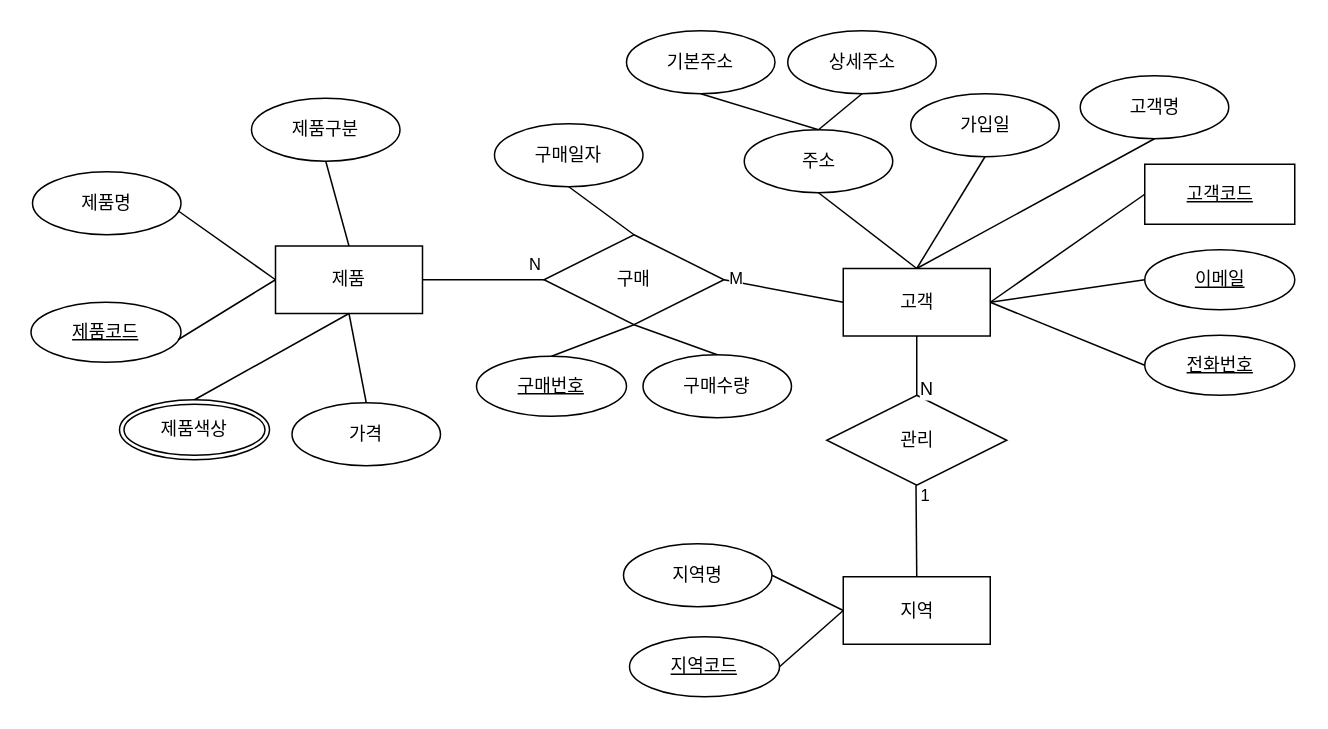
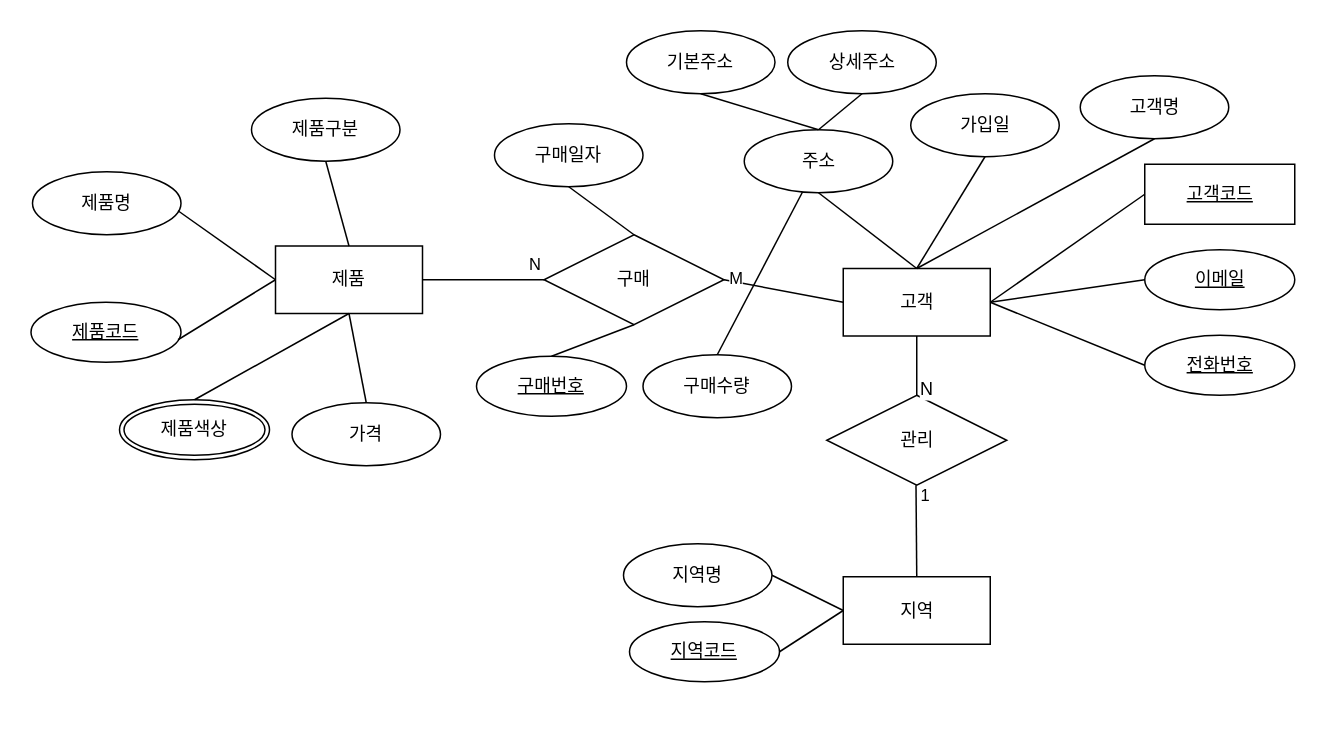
  <mxCell id="0" />
  <mxCell id="1" parent="0" />
  <mxCell id="2" value="고객" style="whiteSpace=wrap;html=1;align=center;" parent="1" vertex="1"><mxGeometry x="561.5" y="178.5" width="98" height="45" as="geometry" /></mxCell>
  <mxCell id="3" value="고객명" style="ellipse;whiteSpace=wrap;html=1;align=center;" parent="1" vertex="1"><mxGeometry x="719.5" y="50" width="99" height="42" as="geometry" /></mxCell>
  <mxCell id="4" value="" style="endArrow=none;html=1;rounded=0;fontSize=12;startSize=8;endSize=8;curved=1;exitX=0.5;exitY=1;exitDx=0;exitDy=0;entryX=0.5;entryY=0;entryDx=0;entryDy=0;" parent="1" source="3" target="2" edge="1"><mxGeometry relative="1" as="geometry"><mxPoint x="767.5" y="96" as="sourcePoint" /><mxPoint x="608" y="164" as="targetPoint" /></mxGeometry></mxCell>
  <mxCell id="5" value="전화번호" style="ellipse;whiteSpace=wrap;html=1;align=center;fontStyle=4;" parent="1" vertex="1"><mxGeometry x="762.5" y="223" width="100" height="40" as="geometry" /></mxCell>
  <mxCell id="6" value="" style="endArrow=none;html=1;rounded=0;fontSize=12;startSize=8;endSize=8;curved=1;exitX=0;exitY=0.5;exitDx=0;exitDy=0;entryX=1;entryY=0.5;entryDx=0;entryDy=0;" parent="1" source="5" target="2" edge="1"><mxGeometry relative="1" as="geometry"><mxPoint x="490.5" y="195" as="sourcePoint" /><mxPoint x="571.5" y="196" as="targetPoint" /></mxGeometry></mxCell>
  <mxCell id="7" value="이메일" style="ellipse;whiteSpace=wrap;html=1;align=center;fontStyle=4;" parent="1" vertex="1"><mxGeometry x="762.5" y="166" width="100" height="40" as="geometry" /></mxCell>
  <mxCell id="8" value="" style="endArrow=none;html=1;rounded=0;fontSize=12;startSize=8;endSize=8;curved=1;exitX=0;exitY=0.5;exitDx=0;exitDy=0;entryX=1;entryY=0.5;entryDx=0;entryDy=0;" parent="1" source="7" target="2" edge="1"><mxGeometry relative="1" as="geometry"><mxPoint x="511.5" y="259" as="sourcePoint" /><mxPoint x="607.5" y="209" as="targetPoint" /></mxGeometry></mxCell>
  <mxCell id="9" value="고객코드" style="whiteSpace=wrap;html=1;align=center;fontStyle=4;rounded=0;" parent="1" vertex="1"><mxGeometry x="762.5" y="109" width="100" height="40" as="geometry" /></mxCell>
  <mxCell id="10" value="" style="endArrow=none;html=1;rounded=0;fontSize=12;startSize=8;endSize=8;curved=1;entryX=1;entryY=0.5;entryDx=0;entryDy=0;exitX=0;exitY=0.5;exitDx=0;exitDy=0;" parent="1" source="9" target="2" edge="1"><mxGeometry relative="1" as="geometry"><mxPoint x="767.5" y="145" as="sourcePoint" /><mxPoint x="620.5" y="219" as="targetPoint" /></mxGeometry></mxCell>
  <mxCell id="11" value="주소" style="ellipse;whiteSpace=wrap;html=1;align=center;" parent="1" vertex="1"><mxGeometry x="495.5" y="86" width="99" height="42" as="geometry" /></mxCell>
  <mxCell id="12" value="기본주소" style="ellipse;whiteSpace=wrap;html=1;align=center;" parent="1" vertex="1"><mxGeometry x="417" y="20" width="99" height="42" as="geometry" /></mxCell>
  <mxCell id="13" value="상세주소" style="ellipse;whiteSpace=wrap;html=1;align=center;" parent="1" vertex="1"><mxGeometry x="524.5" y="20" width="99" height="42" as="geometry" /></mxCell>
  <mxCell id="14" value="" style="endArrow=none;html=1;rounded=0;fontSize=12;startSize=8;endSize=8;curved=1;exitX=0.5;exitY=1;exitDx=0;exitDy=0;entryX=0.5;entryY=0;entryDx=0;entryDy=0;" parent="1" source="12" target="11" edge="1"><mxGeometry relative="1" as="geometry"><mxPoint x="459" y="67" as="sourcePoint" /><mxPoint x="538" y="49" as="targetPoint" /></mxGeometry></mxCell>
  <mxCell id="15" value="" style="endArrow=none;html=1;rounded=0;fontSize=12;startSize=8;endSize=8;curved=1;exitX=0.5;exitY=1;exitDx=0;exitDy=0;entryX=0.5;entryY=0;entryDx=0;entryDy=0;" parent="1" source="13" target="11" edge="1"><mxGeometry relative="1" as="geometry"><mxPoint x="505.5" y="36" as="sourcePoint" /><mxPoint x="556.5" y="64" as="targetPoint" /></mxGeometry></mxCell>
  <mxCell id="16" value="" style="endArrow=none;html=1;rounded=0;fontSize=12;startSize=8;endSize=8;curved=1;exitX=0.5;exitY=0;exitDx=0;exitDy=0;entryX=0.5;entryY=1;entryDx=0;entryDy=0;" parent="1" source="2" target="11" edge="1"><mxGeometry relative="1" as="geometry"><mxPoint x="591.5" y="112" as="sourcePoint" /><mxPoint x="519.5" y="140" as="targetPoint" /></mxGeometry></mxCell>
  <mxCell id="17" value="가입일" style="ellipse;whiteSpace=wrap;html=1;align=center;" parent="1" vertex="1"><mxGeometry x="606.5" y="62" width="99" height="42" as="geometry" /></mxCell>
  <mxCell id="18" value="" style="endArrow=none;html=1;rounded=0;fontSize=12;startSize=8;endSize=8;curved=1;exitX=0.5;exitY=1;exitDx=0;exitDy=0;entryX=0.5;entryY=0;entryDx=0;entryDy=0;" parent="1" source="17" target="2" edge="1"><mxGeometry relative="1" as="geometry"><mxPoint x="677.5" y="119" as="sourcePoint" /><mxPoint x="648.5" y="143" as="targetPoint" /></mxGeometry></mxCell>
  <mxCell id="19" value="지역" style="whiteSpace=wrap;html=1;align=center;" parent="1" vertex="1"><mxGeometry x="561.5" y="384" width="98" height="45" as="geometry" /></mxCell>
- <mxCell id="20" value="지역코드" style="ellipse;whiteSpace=wrap;html=1;align=center;fontStyle=4;" parent="1" vertex="1"><mxGeometry x="419" y="424" width="100" height="40" as="geometry" /></mxCell>
+ <mxCell id="20" value="지역코드" style="ellipse;whiteSpace=wrap;html=1;align=center;fontStyle=4;" parent="1" vertex="1"><mxGeometry x="419" y="414" width="100" height="40" as="geometry" /></mxCell>
  <mxCell id="21" value="지역명" style="ellipse;whiteSpace=wrap;html=1;align=center;" parent="1" vertex="1"><mxGeometry x="415" y="362" width="99" height="42" as="geometry" /></mxCell>
  <mxCell id="22" value="" style="endArrow=none;html=1;rounded=0;fontSize=12;startSize=8;endSize=8;curved=1;exitX=0;exitY=0.5;exitDx=0;exitDy=0;entryX=1;entryY=0.5;entryDx=0;entryDy=0;" parent="1" source="19" target="21" edge="1"><mxGeometry relative="1" as="geometry"><mxPoint x="546.5" y="389" as="sourcePoint" /><mxPoint x="511.5" y="363" as="targetPoint" /></mxGeometry></mxCell>
  <mxCell id="23" value="" style="endArrow=none;html=1;rounded=0;fontSize=12;startSize=8;endSize=8;curved=1;exitX=0;exitY=0.5;exitDx=0;exitDy=0;entryX=1;entryY=0.5;entryDx=0;entryDy=0;" parent="1" source="19" target="20" edge="1"><mxGeometry relative="1" as="geometry"><mxPoint x="556.5" y="399" as="sourcePoint" /><mxPoint x="533" y="458" as="targetPoint" /></mxGeometry></mxCell>
  <mxCell id="24" value="제품" style="whiteSpace=wrap;html=1;align=center;" parent="1" vertex="1"><mxGeometry x="183" y="163.5" width="98" height="45" as="geometry" /></mxCell>
  <mxCell id="25" value="제품코드" style="ellipse;whiteSpace=wrap;html=1;align=center;fontStyle=4;" parent="1" vertex="1"><mxGeometry x="20" y="201" width="100" height="40" as="geometry" /></mxCell>
  <mxCell id="26" value="제품명" style="ellipse;whiteSpace=wrap;html=1;align=center;" parent="1" vertex="1"><mxGeometry x="21" y="114" width="99" height="42" as="geometry" /></mxCell>
  <mxCell id="27" value="" style="endArrow=none;html=1;rounded=0;fontSize=12;startSize=8;endSize=8;curved=1;exitX=0;exitY=0.5;exitDx=0;exitDy=0;entryX=1;entryY=0.5;entryDx=0;entryDy=0;" parent="1" source="24" edge="1"><mxGeometry relative="1" as="geometry"><mxPoint x="153" y="166" as="sourcePoint" /><mxPoint x="118" y="140" as="targetPoint" /></mxGeometry></mxCell>
  <mxCell id="28" value="" style="endArrow=none;html=1;rounded=0;fontSize=12;startSize=8;endSize=8;curved=1;exitX=0;exitY=0.5;exitDx=0;exitDy=0;entryX=1;entryY=0.5;entryDx=0;entryDy=0;" parent="1" source="24" edge="1"><mxGeometry relative="1" as="geometry"><mxPoint x="163" y="176" as="sourcePoint" /><mxPoint x="118" y="226" as="targetPoint" /></mxGeometry></mxCell>
  <mxCell id="29" value="제품색상" style="ellipse;shape=doubleEllipse;margin=3;whiteSpace=wrap;html=1;align=center;" parent="1" vertex="1"><mxGeometry x="79" y="266" width="100" height="40" as="geometry" /></mxCell>
  <mxCell id="30" value="제품구분" style="ellipse;whiteSpace=wrap;html=1;align=center;" parent="1" vertex="1"><mxGeometry x="167" y="65" width="99" height="42" as="geometry" /></mxCell>
  <mxCell id="31" value="가격" style="ellipse;whiteSpace=wrap;html=1;align=center;" parent="1" vertex="1"><mxGeometry x="194" y="268" width="99" height="42" as="geometry" /></mxCell>
  <mxCell id="32" value="" style="endArrow=none;html=1;rounded=0;fontSize=12;startSize=8;endSize=8;curved=1;exitX=0.5;exitY=0;exitDx=0;exitDy=0;entryX=0.5;entryY=1;entryDx=0;entryDy=0;" parent="1" source="24" target="30" edge="1"><mxGeometry relative="1" as="geometry"><mxPoint x="178" y="194" as="sourcePoint" /><mxPoint x="128" y="150" as="targetPoint" /></mxGeometry></mxCell>
  <mxCell id="33" value="" style="endArrow=none;html=1;rounded=0;fontSize=12;startSize=8;endSize=8;curved=1;exitX=0.5;exitY=1;exitDx=0;exitDy=0;entryX=0.5;entryY=0;entryDx=0;entryDy=0;" parent="1" source="24" target="29" edge="1"><mxGeometry relative="1" as="geometry"><mxPoint x="227" y="171" as="sourcePoint" /><mxPoint x="227" y="132" as="targetPoint" /></mxGeometry></mxCell>
  <mxCell id="34" value="" style="endArrow=none;html=1;rounded=0;fontSize=12;startSize=8;endSize=8;curved=1;exitX=0.5;exitY=1;exitDx=0;exitDy=0;entryX=0.5;entryY=0;entryDx=0;entryDy=0;" parent="1" source="24" target="31" edge="1"><mxGeometry relative="1" as="geometry"><mxPoint x="276" y="194" as="sourcePoint" /><mxPoint x="315" y="149" as="targetPoint" /></mxGeometry></mxCell>
  <mxCell id="35" value="관리" style="shape=rhombus;perimeter=rhombusPerimeter;whiteSpace=wrap;html=1;align=center;" vertex="1" parent="1"><mxGeometry x="550.5" y="263" width="120" height="60" as="geometry" /></mxCell>
  <mxCell id="36" value="N" style="endArrow=none;html=1;rounded=0;fontSize=12;startSize=8;endSize=8;curved=1;exitX=0.5;exitY=0;exitDx=0;exitDy=0;entryX=0.5;entryY=1;entryDx=0;entryDy=0;" edge="1" parent="1" source="35" target="2"><mxGeometry x="-0.78" y="-6" relative="1" as="geometry"><mxPoint x="772.5" y="253" as="sourcePoint" /><mxPoint x="669.5" y="196" as="targetPoint" /><mxPoint as="offset" /></mxGeometry></mxCell>
  <mxCell id="37" value="" style="endArrow=none;html=1;rounded=0;fontSize=12;startSize=8;endSize=8;curved=1;exitX=0.5;exitY=0;exitDx=0;exitDy=0;entryX=0.5;entryY=1;entryDx=0;entryDy=0;" edge="1" parent="1" source="19"><mxGeometry relative="1" as="geometry"><mxPoint x="610" y="377" as="sourcePoint" /><mxPoint x="610" y="323" as="targetPoint" /></mxGeometry></mxCell>
  <mxCell id="38" value="1" style="edgeLabel;html=1;align=center;verticalAlign=middle;resizable=0;points=[];" vertex="1" connectable="0" parent="37"><mxGeometry x="0.18" y="-3" relative="1" as="geometry"><mxPoint x="2" y="-18" as="offset" /></mxGeometry></mxCell>
  <mxCell id="39" value="구매" style="shape=rhombus;perimeter=rhombusPerimeter;whiteSpace=wrap;html=1;align=center;" vertex="1" parent="1"><mxGeometry x="362" y="156" width="120" height="60" as="geometry" /></mxCell>
  <mxCell id="40" value="" style="endArrow=none;html=1;rounded=0;fontSize=12;startSize=8;endSize=8;curved=1;entryX=0;entryY=0.5;entryDx=0;entryDy=0;exitX=1;exitY=0.5;exitDx=0;exitDy=0;" edge="1" parent="1" source="24" target="39"><mxGeometry relative="1" as="geometry"><mxPoint x="291" y="215" as="sourcePoint" /><mxPoint x="332" y="209.5" as="targetPoint" /></mxGeometry></mxCell>
  <mxCell id="41" value="N" style="edgeLabel;html=1;align=center;verticalAlign=middle;resizable=0;points=[];" vertex="1" connectable="0" parent="40"><mxGeometry x="0.17" y="2" relative="1" as="geometry"><mxPoint x="27" y="-9" as="offset" /></mxGeometry></mxCell>
  <mxCell id="42" value="" style="endArrow=none;html=1;rounded=0;fontSize=12;startSize=8;endSize=8;curved=1;exitX=1;exitY=0.5;exitDx=0;exitDy=0;entryX=0;entryY=0.5;entryDx=0;entryDy=0;" edge="1" parent="1" source="39" target="2"><mxGeometry relative="1" as="geometry"><mxPoint x="481" y="146.5" as="sourcePoint" /><mxPoint x="508" y="208.5" as="targetPoint" /></mxGeometry></mxCell>
  <mxCell id="43" value="M" style="edgeLabel;html=1;align=center;verticalAlign=middle;resizable=0;points=[];" vertex="1" connectable="0" parent="42"><mxGeometry x="0.067" y="3" relative="1" as="geometry"><mxPoint x="-35" y="-7" as="offset" /></mxGeometry></mxCell>
  <mxCell id="44" value="구매번호" style="ellipse;whiteSpace=wrap;html=1;align=center;fontStyle=4;" vertex="1" parent="1"><mxGeometry x="317" y="237" width="100" height="40" as="geometry" /></mxCell>
  <mxCell id="45" value="구매수량" style="ellipse;whiteSpace=wrap;html=1;align=center;" vertex="1" parent="1"><mxGeometry x="428" y="236" width="99" height="42" as="geometry" /></mxCell>
  <mxCell id="46" value="구매일자" style="ellipse;whiteSpace=wrap;html=1;align=center;" vertex="1" parent="1"><mxGeometry x="329" y="82" width="99" height="42" as="geometry" /></mxCell>
  <mxCell id="47" value="" style="endArrow=none;html=1;rounded=0;fontSize=12;startSize=8;endSize=8;curved=1;exitX=0.5;exitY=1;exitDx=0;exitDy=0;entryX=0.5;entryY=0;entryDx=0;entryDy=0;" edge="1" parent="1" source="46" target="39"><mxGeometry relative="1" as="geometry"><mxPoint x="341" y="126" as="sourcePoint" /><mxPoint x="353" y="185" as="targetPoint" /></mxGeometry></mxCell>
  <mxCell id="48" value="" style="endArrow=none;html=1;rounded=0;fontSize=12;startSize=8;endSize=8;curved=1;exitX=0.5;exitY=1;exitDx=0;exitDy=0;entryX=0.5;entryY=0;entryDx=0;entryDy=0;" edge="1" parent="1" source="39" target="44"><mxGeometry relative="1" as="geometry"><mxPoint x="331" y="198" as="sourcePoint" /><mxPoint x="343" y="257" as="targetPoint" /></mxGeometry></mxCell>
- <mxCell id="49" value="" style="endArrow=none;html=1;rounded=0;fontSize=12;startSize=8;endSize=8;curved=1;exitX=0.5;exitY=0;exitDx=0;exitDy=0;entryX=0.5;entryY=1;entryDx=0;entryDy=0;" edge="1" parent="1" source="45" target="39"><mxGeometry relative="1" as="geometry"><mxPoint x="432" y="226" as="sourcePoint" /><mxPoint x="377" y="247" as="targetPoint" /></mxGeometry></mxCell>
+ <mxCell id="49" value="" style="endArrow=none;html=1;rounded=0;fontSize=12;startSize=8;endSize=8;curved=1;exitX=0.5;exitY=0;exitDx=0;exitDy=0;" edge="1" parent="1" source="45" target="11"><mxGeometry relative="1" as="geometry"><mxPoint x="432" y="226" as="sourcePoint" /><mxPoint x="377" y="247" as="targetPoint" /></mxGeometry></mxCell>
